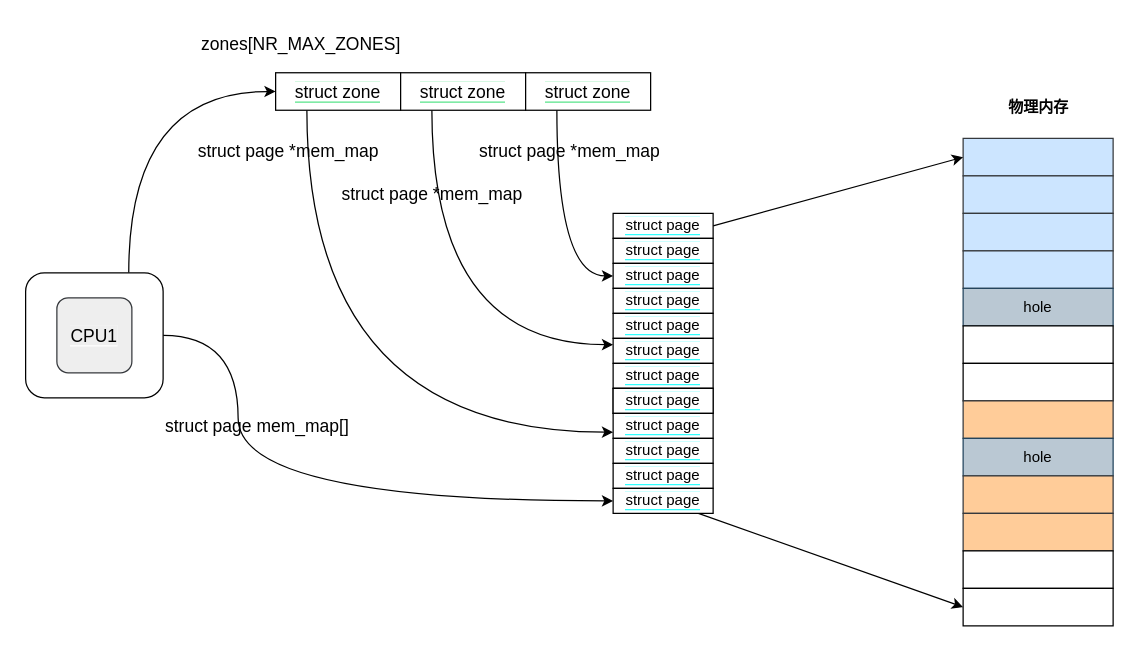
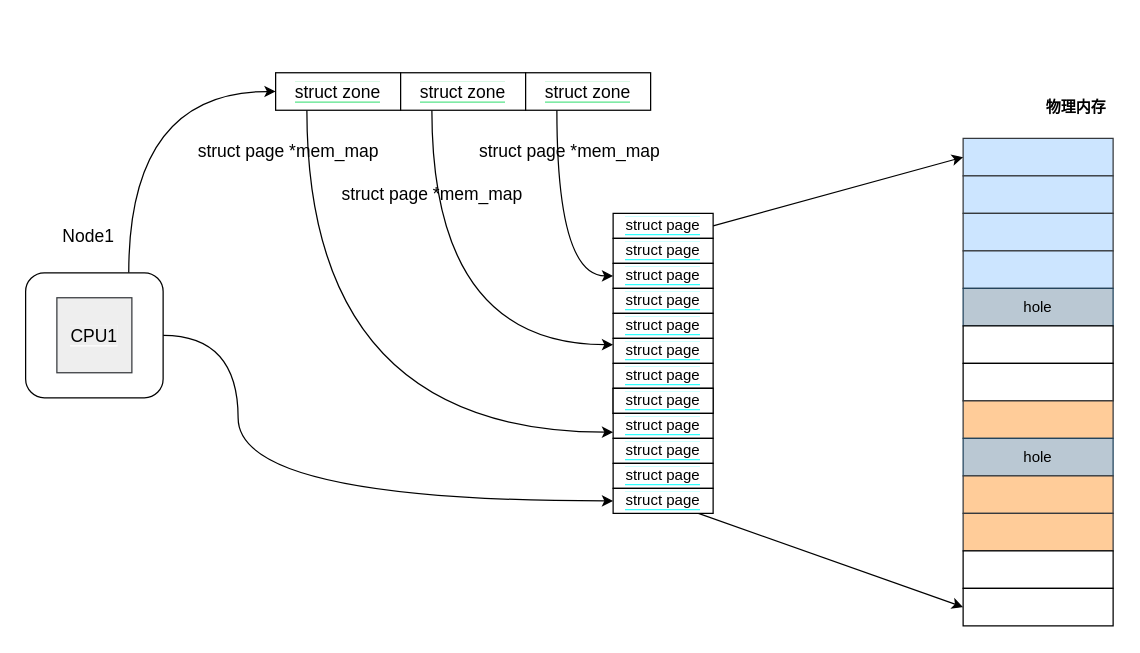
  <mxCell id="0" />
  <mxCell id="1" parent="0" />
  <mxCell id="2" value="" style="rounded=0;whiteSpace=wrap;html=1;labelBackgroundColor=#33FFFF;fillColor=#cce5ff;strokeColor=#36393d;" vertex="1" parent="1"><mxGeometry x="770" y="110" width="120" height="30" as="geometry" /></mxCell>
  <mxCell id="3" value="" style="rounded=0;whiteSpace=wrap;html=1;labelBackgroundColor=#33FFFF;fillColor=#cce5ff;strokeColor=#36393d;" vertex="1" parent="1"><mxGeometry x="770" y="140" width="120" height="30" as="geometry" /></mxCell>
  <mxCell id="4" value="" style="rounded=0;whiteSpace=wrap;html=1;labelBackgroundColor=#33FFFF;fillColor=#cce5ff;strokeColor=#36393d;" vertex="1" parent="1"><mxGeometry x="770" y="170" width="120" height="30" as="geometry" /></mxCell>
  <mxCell id="5" value="" style="rounded=0;whiteSpace=wrap;html=1;labelBackgroundColor=#33FFFF;fillColor=#cce5ff;strokeColor=#36393d;" vertex="1" parent="1"><mxGeometry x="770" y="200" width="120" height="30" as="geometry" /></mxCell>
  <mxCell id="6" value="hole" style="rounded=0;whiteSpace=wrap;html=1;labelBackgroundColor=none;fillColor=#bac8d3;strokeColor=#23445d;" vertex="1" parent="1"><mxGeometry x="770" y="230" width="120" height="30" as="geometry" /></mxCell>
  <mxCell id="7" value="" style="rounded=0;whiteSpace=wrap;html=1;labelBackgroundColor=#33FFFF;" vertex="1" parent="1"><mxGeometry x="770" y="260" width="120" height="30" as="geometry" /></mxCell>
  <mxCell id="8" value="" style="rounded=0;whiteSpace=wrap;html=1;labelBackgroundColor=#33FFFF;" vertex="1" parent="1"><mxGeometry x="770" y="290" width="120" height="30" as="geometry" /></mxCell>
  <mxCell id="9" value="" style="rounded=0;whiteSpace=wrap;html=1;labelBackgroundColor=#33FFFF;fillColor=#ffcc99;strokeColor=#36393d;" vertex="1" parent="1"><mxGeometry x="770" y="320" width="120" height="30" as="geometry" /></mxCell>
  <mxCell id="10" value="hole" style="rounded=0;whiteSpace=wrap;html=1;labelBackgroundColor=#FFFFF;fillColor=#bac8d3;strokeColor=#23445d;" vertex="1" parent="1"><mxGeometry x="770" y="350" width="120" height="30" as="geometry" /></mxCell>
  <mxCell id="11" value="" style="rounded=0;whiteSpace=wrap;html=1;labelBackgroundColor=#33FFFF;fillColor=#ffcc99;strokeColor=#36393d;" vertex="1" parent="1"><mxGeometry x="770" y="380" width="120" height="30" as="geometry" /></mxCell>
  <mxCell id="12" value="" style="rounded=0;whiteSpace=wrap;html=1;labelBackgroundColor=#33FFFF;fillColor=#ffcc99;strokeColor=#36393d;" vertex="1" parent="1"><mxGeometry x="770" y="410" width="120" height="30" as="geometry" /></mxCell>
  <mxCell id="13" value="" style="rounded=0;whiteSpace=wrap;html=1;labelBackgroundColor=#33FFFF;" vertex="1" parent="1"><mxGeometry x="770" y="440" width="120" height="30" as="geometry" /></mxCell>
- <mxCell id="14" value="&lt;b&gt;物理内存&lt;/b&gt;" style="text;html=1;align=center;verticalAlign=middle;resizable=0;points=[];autosize=1;strokeColor=none;fillColor=none;" vertex="1" parent="1"><mxGeometry x="795" y="70" width="70" height="30" as="geometry" /></mxCell>
+ <mxCell id="14" value="&lt;b&gt;物理内存&lt;/b&gt;" style="text;html=1;align=center;verticalAlign=middle;resizable=0;points=[];autosize=1;strokeColor=none;fillColor=none;" vertex="1" parent="1"><mxGeometry x="825" y="70" width="70" height="30" as="geometry" /></mxCell>
  <mxCell id="15" value="" style="rounded=0;whiteSpace=wrap;html=1;labelBackgroundColor=#33FFFF;" vertex="1" parent="1"><mxGeometry x="770" y="470" width="120" height="30" as="geometry" /></mxCell>
  <mxCell id="16" style="edgeStyle=orthogonalEdgeStyle;curved=1;orthogonalLoop=1;jettySize=auto;html=1;exitX=0.75;exitY=0;exitDx=0;exitDy=0;entryX=0;entryY=0.5;entryDx=0;entryDy=0;fontSize=14;" edge="1" parent="1" source="18" target="22"><mxGeometry relative="1" as="geometry" /></mxCell>
  <mxCell id="17" style="edgeStyle=orthogonalEdgeStyle;curved=1;rounded=0;orthogonalLoop=1;jettySize=auto;html=1;entryX=0;entryY=0.5;entryDx=0;entryDy=0;fontSize=14;" edge="1" parent="1" source="18" target="42"><mxGeometry relative="1" as="geometry"><Array as="points"><mxPoint x="190" y="268" /><mxPoint x="190" y="400" /></Array></mxGeometry></mxCell>
  <mxCell id="18" value="" style="rounded=1;whiteSpace=wrap;html=1;labelBackgroundColor=none;labelBorderColor=none;fontSize=14;" vertex="1" parent="1"><mxGeometry x="20" y="217.5" width="110" height="100" as="geometry" /></mxCell>
- <mxCell id="20" value="&lt;span style=&quot;background-color: rgb(238, 238, 238);&quot;&gt;CPU1&lt;/span&gt;" style="whiteSpace=wrap;html=1;aspect=fixed;labelBackgroundColor=#FFFFFF;labelBorderColor=none;fontSize=14;fillColor=#eeeeee;strokeColor=#36393d;rounded=1;" vertex="1" parent="1"><mxGeometry x="45" y="237.5" width="60" height="60" as="geometry" /></mxCell>
+ <mxCell id="19" value="Node1" style="text;html=1;align=center;verticalAlign=middle;resizable=0;points=[];autosize=1;strokeColor=none;fillColor=none;fontSize=14;" vertex="1" parent="1"><mxGeometry x="40" y="172.5" width="60" height="30" as="geometry" /></mxCell>
+ <mxCell id="20" value="&lt;span style=&quot;background-color: rgb(238, 238, 238);&quot;&gt;CPU1&lt;/span&gt;" style="whiteSpace=wrap;html=1;aspect=fixed;labelBackgroundColor=#FFFFFF;labelBorderColor=none;fontSize=14;fillColor=#eeeeee;strokeColor=#36393d;" vertex="1" parent="1"><mxGeometry x="45" y="237.5" width="60" height="60" as="geometry" /></mxCell>
  <mxCell id="21" style="edgeStyle=orthogonalEdgeStyle;curved=1;rounded=0;orthogonalLoop=1;jettySize=auto;html=1;exitX=0.25;exitY=1;exitDx=0;exitDy=0;entryX=0;entryY=0.75;entryDx=0;entryDy=0;fontSize=14;" edge="1" parent="1" source="22" target="38"><mxGeometry relative="1" as="geometry" /></mxCell>
  <mxCell id="22" value="&lt;span style=&quot;background-color: rgb(255, 255, 255);&quot;&gt;struct zone&lt;/span&gt;" style="rounded=0;whiteSpace=wrap;html=1;labelBackgroundColor=#57e389;labelBorderColor=none;fontSize=14;" vertex="1" parent="1"><mxGeometry x="220" y="57.5" width="100" height="30" as="geometry" /></mxCell>
  <mxCell id="23" style="edgeStyle=orthogonalEdgeStyle;curved=1;rounded=0;orthogonalLoop=1;jettySize=auto;html=1;exitX=0.25;exitY=1;exitDx=0;exitDy=0;entryX=0;entryY=0.25;entryDx=0;entryDy=0;fontSize=14;" edge="1" parent="1" source="24" target="34"><mxGeometry relative="1" as="geometry" /></mxCell>
  <mxCell id="24" value="&lt;span style=&quot;background-color: rgb(255, 255, 255);&quot;&gt;struct zone&lt;/span&gt;" style="rounded=0;whiteSpace=wrap;html=1;labelBackgroundColor=#57e389;labelBorderColor=none;fontSize=14;" vertex="1" parent="1"><mxGeometry x="320" y="57.5" width="100" height="30" as="geometry" /></mxCell>
- <mxCell id="25" value="zones[NR_MAX_ZONES]" style="text;html=1;align=center;verticalAlign=middle;resizable=0;points=[];autosize=1;strokeColor=none;fillColor=none;fontSize=14;" vertex="1" parent="1"><mxGeometry x="150" y="20" width="180" height="30" as="geometry" /></mxCell>
  <mxCell id="26" style="edgeStyle=orthogonalEdgeStyle;curved=1;rounded=0;orthogonalLoop=1;jettySize=auto;html=1;exitX=0.25;exitY=1;exitDx=0;exitDy=0;entryX=0;entryY=0.5;entryDx=0;entryDy=0;fontSize=14;" edge="1" parent="1" source="27" target="31"><mxGeometry relative="1" as="geometry" /></mxCell>
  <mxCell id="27" value="&lt;span style=&quot;background-color: rgb(255, 255, 255);&quot;&gt;struct zone&lt;/span&gt;" style="rounded=0;whiteSpace=wrap;html=1;labelBackgroundColor=#57e389;labelBorderColor=none;fontSize=14;" vertex="1" parent="1"><mxGeometry x="420" y="57.5" width="100" height="30" as="geometry" /></mxCell>
  <mxCell id="28" style="rounded=0;orthogonalLoop=1;jettySize=auto;html=1;exitX=1;exitY=0.5;exitDx=0;exitDy=0;entryX=0;entryY=0.5;entryDx=0;entryDy=0;fontSize=14;" edge="1" parent="1" source="29" target="2"><mxGeometry relative="1" as="geometry" /></mxCell>
  <mxCell id="29" value="&lt;span style=&quot;background-color: rgb(255, 255, 255);&quot;&gt;struct page&lt;/span&gt;" style="rounded=0;whiteSpace=wrap;html=1;labelBackgroundColor=#33FFFF;" vertex="1" parent="1"><mxGeometry x="490" y="170" width="80" height="20" as="geometry" /></mxCell>
  <mxCell id="30" value="&lt;span style=&quot;background-color: rgb(255, 255, 255);&quot;&gt;struct page&lt;/span&gt;" style="rounded=0;whiteSpace=wrap;html=1;labelBackgroundColor=#33FFFF;" vertex="1" parent="1"><mxGeometry x="490" y="190" width="80" height="20" as="geometry" /></mxCell>
  <mxCell id="31" value="&lt;span style=&quot;background-color: rgb(255, 255, 255);&quot;&gt;struct page&lt;/span&gt;" style="rounded=0;whiteSpace=wrap;html=1;labelBackgroundColor=#33FFFF;" vertex="1" parent="1"><mxGeometry x="490" y="210" width="80" height="20" as="geometry" /></mxCell>
  <mxCell id="32" value="&lt;span style=&quot;background-color: rgb(255, 255, 255);&quot;&gt;struct page&lt;/span&gt;" style="rounded=0;whiteSpace=wrap;html=1;labelBackgroundColor=#33FFFF;" vertex="1" parent="1"><mxGeometry x="490" y="230" width="80" height="20" as="geometry" /></mxCell>
  <mxCell id="33" value="&lt;span style=&quot;background-color: rgb(255, 255, 255);&quot;&gt;struct page&lt;/span&gt;" style="rounded=0;whiteSpace=wrap;html=1;labelBackgroundColor=#33FFFF;" vertex="1" parent="1"><mxGeometry x="490" y="250" width="80" height="20" as="geometry" /></mxCell>
  <mxCell id="34" value="&lt;span style=&quot;background-color: rgb(255, 255, 255);&quot;&gt;struct page&lt;/span&gt;" style="rounded=0;whiteSpace=wrap;html=1;labelBackgroundColor=#33FFFF;" vertex="1" parent="1"><mxGeometry x="490" y="270" width="80" height="20" as="geometry" /></mxCell>
  <mxCell id="35" value="&lt;span style=&quot;background-color: rgb(255, 255, 255);&quot;&gt;struct page&lt;/span&gt;" style="rounded=0;whiteSpace=wrap;html=1;labelBackgroundColor=#33FFFF;" vertex="1" parent="1"><mxGeometry x="490" y="290" width="80" height="20" as="geometry" /></mxCell>
  <mxCell id="36" value="&lt;span style=&quot;background-color: rgb(255, 255, 255);&quot;&gt;struct page&lt;/span&gt;" style="rounded=0;whiteSpace=wrap;html=1;labelBackgroundColor=#33FFFF;" vertex="1" parent="1"><mxGeometry x="490" y="310" width="80" height="20" as="geometry" /></mxCell>
  <mxCell id="37" value="&lt;span style=&quot;background-color: rgb(255, 255, 255);&quot;&gt;struct page&lt;/span&gt;" style="rounded=0;whiteSpace=wrap;html=1;labelBackgroundColor=#33FFFF;" vertex="1" parent="1"><mxGeometry x="490" y="310" width="80" height="20" as="geometry" /></mxCell>
  <mxCell id="38" value="&lt;span style=&quot;background-color: rgb(255, 255, 255);&quot;&gt;struct page&lt;/span&gt;" style="rounded=0;whiteSpace=wrap;html=1;labelBackgroundColor=#33FFFF;" vertex="1" parent="1"><mxGeometry x="490" y="330" width="80" height="20" as="geometry" /></mxCell>
  <mxCell id="39" value="&lt;span style=&quot;background-color: rgb(255, 255, 255);&quot;&gt;struct page&lt;/span&gt;" style="rounded=0;whiteSpace=wrap;html=1;labelBackgroundColor=#33FFFF;" vertex="1" parent="1"><mxGeometry x="490" y="350" width="80" height="20" as="geometry" /></mxCell>
  <mxCell id="40" value="&lt;span style=&quot;background-color: rgb(255, 255, 255);&quot;&gt;struct page&lt;/span&gt;" style="rounded=0;whiteSpace=wrap;html=1;labelBackgroundColor=#33FFFF;" vertex="1" parent="1"><mxGeometry x="490" y="370" width="80" height="20" as="geometry" /></mxCell>
  <mxCell id="41" style="edgeStyle=none;rounded=0;orthogonalLoop=1;jettySize=auto;html=1;entryX=0;entryY=0.5;entryDx=0;entryDy=0;fontSize=14;" edge="1" parent="1" source="42" target="15"><mxGeometry relative="1" as="geometry" /></mxCell>
  <mxCell id="42" value="&lt;span style=&quot;background-color: rgb(255, 255, 255);&quot;&gt;struct page&lt;/span&gt;" style="rounded=0;whiteSpace=wrap;html=1;labelBackgroundColor=#33FFFF;" vertex="1" parent="1"><mxGeometry x="490" y="390" width="80" height="20" as="geometry" /></mxCell>
- <mxCell id="43" value="struct page mem_map[]" style="text;html=1;align=center;verticalAlign=middle;resizable=0;points=[];autosize=1;strokeColor=none;fillColor=none;fontSize=14;" vertex="1" parent="1"><mxGeometry x="120" y="325" width="170" height="30" as="geometry" /></mxCell>
  <mxCell id="44" value="struct page *mem_map" style="text;html=1;align=center;verticalAlign=middle;resizable=0;points=[];autosize=1;strokeColor=none;fillColor=none;fontSize=14;" vertex="1" parent="1"><mxGeometry x="145" y="105" width="170" height="30" as="geometry" /></mxCell>
  <mxCell id="45" value="struct page *mem_map" style="text;html=1;align=center;verticalAlign=middle;resizable=0;points=[];autosize=1;strokeColor=none;fillColor=none;fontSize=14;" vertex="1" parent="1"><mxGeometry x="260" y="140" width="170" height="30" as="geometry" /></mxCell>
  <mxCell id="46" value="struct page *mem_map" style="text;html=1;align=center;verticalAlign=middle;resizable=0;points=[];autosize=1;strokeColor=none;fillColor=none;fontSize=14;" vertex="1" parent="1"><mxGeometry x="370" y="105" width="170" height="30" as="geometry" /></mxCell>
